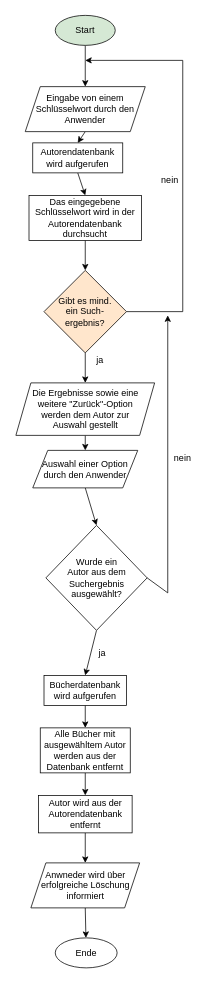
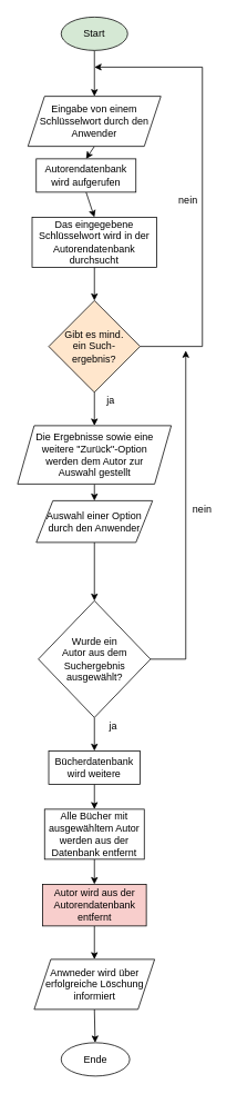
  <mxCell id="0" />
  <mxCell id="1" parent="0" />
  <mxCell id="2" style="edgeStyle=none;rounded=0;orthogonalLoop=1;jettySize=auto;html=1;exitX=0.5;exitY=1;exitDx=0;exitDy=0;entryX=0.5;entryY=0;entryDx=0;entryDy=0;" edge="1" parent="1" source="3" target="5"><mxGeometry relative="1" as="geometry" /></mxCell>
  <mxCell id="3" value="Start" style="ellipse;whiteSpace=wrap;html=1;fillColor=#d5e8d4;" vertex="1" parent="1"><mxGeometry x="73" y="20" width="80" height="40" as="geometry" /></mxCell>
  <mxCell id="4" style="edgeStyle=none;rounded=0;orthogonalLoop=1;jettySize=auto;html=1;exitX=0.5;exitY=1;exitDx=0;exitDy=0;entryX=0.5;entryY=0;entryDx=0;entryDy=0;" edge="1" parent="1" source="5" target="7"><mxGeometry relative="1" as="geometry" /></mxCell>
  <mxCell id="5" value="Eingabe von einem Schlüsselwort durch den Anwender" style="shape=parallelogram;perimeter=parallelogramPerimeter;whiteSpace=wrap;html=1;fixedSize=1;" vertex="1" parent="1"><mxGeometry x="33" y="115" width="160" height="60" as="geometry" /></mxCell>
  <mxCell id="6" style="edgeStyle=none;rounded=0;orthogonalLoop=1;jettySize=auto;html=1;exitX=0.5;exitY=1;exitDx=0;exitDy=0;entryX=0.5;entryY=0;entryDx=0;entryDy=0;" edge="1" parent="1" source="7" target="9"><mxGeometry relative="1" as="geometry" /></mxCell>
  <mxCell id="7" value="Autorendatenbank wird aufgerufen" style="rounded=0;whiteSpace=wrap;html=1;" vertex="1" parent="1"><mxGeometry x="43" y="190" width="120" height="40" as="geometry" /></mxCell>
  <mxCell id="8" style="edgeStyle=none;rounded=0;orthogonalLoop=1;jettySize=auto;html=1;exitX=0.5;exitY=1;exitDx=0;exitDy=0;entryX=0.5;entryY=0;entryDx=0;entryDy=0;" edge="1" parent="1" source="9" target="12"><mxGeometry relative="1" as="geometry" /></mxCell>
  <mxCell id="9" value="Das eingegebene Schlüsselwort wird in der Autorendatenbank durchsucht" style="rounded=0;whiteSpace=wrap;html=1;" vertex="1" parent="1"><mxGeometry x="38" y="260" width="150" height="60" as="geometry" /></mxCell>
  <mxCell id="10" style="edgeStyle=none;rounded=0;orthogonalLoop=1;jettySize=auto;html=1;exitX=0.5;exitY=1;exitDx=0;exitDy=0;entryX=0.5;entryY=0;entryDx=0;entryDy=0;" edge="1" parent="1" source="12" target="14"><mxGeometry relative="1" as="geometry" /></mxCell>
  <mxCell id="11" style="edgeStyle=none;rounded=0;orthogonalLoop=1;jettySize=auto;html=1;exitX=1;exitY=0.5;exitDx=0;exitDy=0;" edge="1" parent="1" source="12"><mxGeometry relative="1" as="geometry"><mxPoint x="113" y="80" as="targetPoint" /><Array as="points"><mxPoint x="243" y="415" /><mxPoint x="243" y="80" /></Array></mxGeometry></mxCell>
  <mxCell id="12" value="Gibt es mind. &lt;br&gt;ein Such-&lt;br&gt;ergebnis?" style="rhombus;whiteSpace=wrap;html=1;fillColor=#ffe6cc;" vertex="1" parent="1"><mxGeometry x="58" y="360" width="110" height="110" as="geometry" /></mxCell>
  <mxCell id="13" style="edgeStyle=none;rounded=0;orthogonalLoop=1;jettySize=auto;html=1;exitX=0.5;exitY=1;exitDx=0;exitDy=0;entryX=0.5;entryY=0;entryDx=0;entryDy=0;" edge="1" parent="1" source="14" target="16"><mxGeometry relative="1" as="geometry" /></mxCell>
  <mxCell id="14" value="&lt;span&gt;Die Ergebnisse sowie eine weitere &quot;Zurück&quot;-Option &lt;br&gt;werden dem Autor zur&lt;br&gt;Auswahl gestellt&lt;/span&gt;" style="shape=parallelogram;perimeter=parallelogramPerimeter;whiteSpace=wrap;html=1;fixedSize=1;" vertex="1" parent="1"><mxGeometry x="20.5" y="510" width="185" height="70" as="geometry" /></mxCell>
  <mxCell id="15" style="edgeStyle=none;rounded=0;orthogonalLoop=1;jettySize=auto;html=1;exitX=0.5;exitY=1;exitDx=0;exitDy=0;entryX=0.5;entryY=0;entryDx=0;entryDy=0;" edge="1" parent="1" source="16" target="19"><mxGeometry relative="1" as="geometry" /></mxCell>
  <mxCell id="16" value="Auswahl einer Option durch den Anwender" style="shape=parallelogram;perimeter=parallelogramPerimeter;whiteSpace=wrap;html=1;fixedSize=1;" vertex="1" parent="1"><mxGeometry x="43" y="600" width="140" height="50" as="geometry" /></mxCell>
  <mxCell id="17" style="edgeStyle=none;rounded=0;orthogonalLoop=1;jettySize=auto;html=1;exitX=0.5;exitY=1;exitDx=0;exitDy=0;entryX=0.5;entryY=0;entryDx=0;entryDy=0;" edge="1" parent="1" source="19" target="21"><mxGeometry relative="1" as="geometry" /></mxCell>
  <mxCell id="18" style="edgeStyle=none;rounded=0;orthogonalLoop=1;jettySize=auto;html=1;exitX=1;exitY=0.5;exitDx=0;exitDy=0;" edge="1" parent="1" source="19"><mxGeometry relative="1" as="geometry"><mxPoint x="223" y="420" as="targetPoint" /><Array as="points"><mxPoint x="223" y="790" /></Array></mxGeometry></mxCell>
- <mxCell id="19" value="Wurde ein &lt;br&gt;Autor aus dem Suchergebnis ausgewählt?" style="rhombus;whiteSpace=wrap;html=1;" vertex="1" parent="1"><mxGeometry x="60.5" y="700" width="135" height="140" as="geometry" /></mxCell>
+ <mxCell id="19" value="Wurde ein &lt;br&gt;Autor aus dem Suchergebnis ausgewählt?" style="rhombus;whiteSpace=wrap;html=1;" vertex="1" parent="1"><mxGeometry x="45.5" y="720" width="135" height="140" as="geometry" /></mxCell>
  <mxCell id="20" style="edgeStyle=none;rounded=0;orthogonalLoop=1;jettySize=auto;html=1;exitX=0.5;exitY=1;exitDx=0;exitDy=0;entryX=0.5;entryY=0;entryDx=0;entryDy=0;" edge="1" parent="1" source="21" target="23"><mxGeometry relative="1" as="geometry" /></mxCell>
- <mxCell id="21" value="Bücherdatenbank wird aufgerufen" style="rounded=0;whiteSpace=wrap;html=1;" vertex="1" parent="1"><mxGeometry x="58" y="900" width="110" height="40" as="geometry" /></mxCell>
+ <mxCell id="21" value="Bücherdatenbank wird weitere" style="rounded=0;whiteSpace=wrap;html=1;" vertex="1" parent="1"><mxGeometry x="58" y="900" width="110" height="40" as="geometry" /></mxCell>
  <mxCell id="22" style="edgeStyle=none;rounded=0;orthogonalLoop=1;jettySize=auto;html=1;exitX=0.5;exitY=1;exitDx=0;exitDy=0;entryX=0.5;entryY=0;entryDx=0;entryDy=0;" edge="1" parent="1" source="23" target="25"><mxGeometry relative="1" as="geometry" /></mxCell>
  <mxCell id="23" value="Alle Bücher mit ausgewähltem Autor werden aus der Datenbank entfernt" style="rounded=0;whiteSpace=wrap;html=1;" vertex="1" parent="1"><mxGeometry x="53" y="970" width="120" height="60" as="geometry" /></mxCell>
  <mxCell id="24" style="edgeStyle=none;rounded=0;orthogonalLoop=1;jettySize=auto;html=1;exitX=0.5;exitY=1;exitDx=0;exitDy=0;entryX=0.5;entryY=0;entryDx=0;entryDy=0;" edge="1" parent="1" source="25" target="27"><mxGeometry relative="1" as="geometry" /></mxCell>
- <mxCell id="25" value="Autor wird aus der Autorendatenbank entfernt" style="rounded=0;whiteSpace=wrap;html=1;" vertex="1" parent="1"><mxGeometry x="50.5" y="1060" width="125" height="50" as="geometry" /></mxCell>
+ <mxCell id="25" value="Autor wird aus der Autorendatenbank entfernt" style="rounded=0;whiteSpace=wrap;html=1;fillColor=#f8cecc;" vertex="1" parent="1"><mxGeometry x="50.5" y="1060" width="125" height="50" as="geometry" /></mxCell>
  <mxCell id="26" style="edgeStyle=none;rounded=0;orthogonalLoop=1;jettySize=auto;html=1;exitX=0.5;exitY=1;exitDx=0;exitDy=0;" edge="1" parent="1" source="27" target="28"><mxGeometry relative="1" as="geometry" /></mxCell>
  <mxCell id="27" value="Anwneder wird über erfolgreiche Löschung informiert" style="shape=parallelogram;perimeter=parallelogramPerimeter;whiteSpace=wrap;html=1;fixedSize=1;" vertex="1" parent="1"><mxGeometry x="40.5" y="1150" width="145" height="60" as="geometry" /></mxCell>
  <mxCell id="28" value="Ende" style="ellipse;whiteSpace=wrap;html=1;" vertex="1" parent="1"><mxGeometry x="73" y="1250" width="82.5" height="40" as="geometry" /></mxCell>
  <mxCell id="29" value="ja" style="text;html=1;strokeColor=none;fillColor=none;align=center;verticalAlign=middle;whiteSpace=wrap;rounded=0;" vertex="1" parent="1"><mxGeometry x="115.5" y="860" width="40" height="20" as="geometry" /></mxCell>
  <mxCell id="30" value="nein" style="text;html=1;strokeColor=none;fillColor=none;align=center;verticalAlign=middle;whiteSpace=wrap;rounded=0;" vertex="1" parent="1"><mxGeometry x="223" y="600" width="40" height="20" as="geometry" /></mxCell>
  <mxCell id="31" value="ja" style="text;html=1;strokeColor=none;fillColor=none;align=center;verticalAlign=middle;whiteSpace=wrap;rounded=0;" vertex="1" parent="1"><mxGeometry x="113" y="470" width="40" height="20" as="geometry" /></mxCell>
  <mxCell id="32" value="nein" style="text;html=1;strokeColor=none;fillColor=none;align=center;verticalAlign=middle;whiteSpace=wrap;rounded=0;" vertex="1" parent="1"><mxGeometry x="205.5" y="230" width="40" height="20" as="geometry" /></mxCell>
